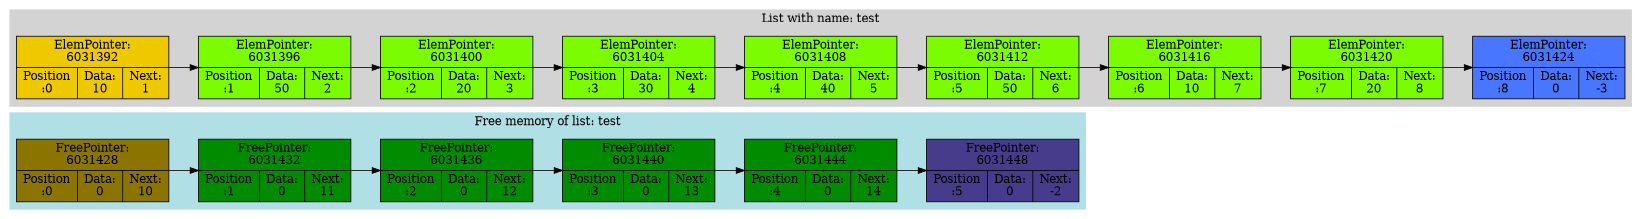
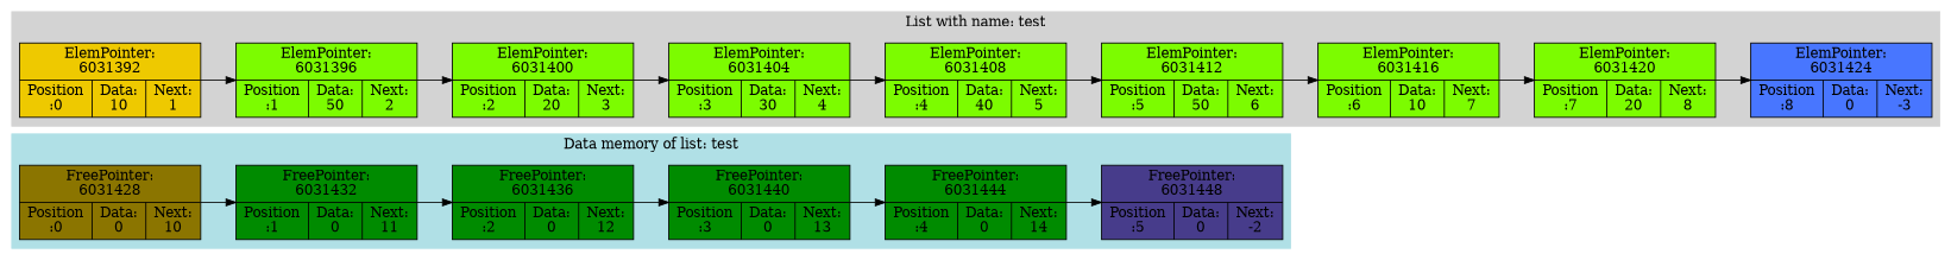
  digraph {
    rankdir=LR
    node [fillcolor=lawngreen shape=record style=filled]
    n1 [fillcolor=gold4 label="FreePointer:\n6031428 | {Position\n:0 | Data:\n0 | Next:\n10}"]
    n2 [fillcolor=green4 label="FreePointer:\n6031432 | {Position\n:1 | Data:\n0 | Next:\n11}"]
    n3 [fillcolor=green4 label="FreePointer:\n6031436 | {Position\n:2 | Data:\n0 | Next:\n12}"]
    n4 [fillcolor=green4 label="FreePointer:\n6031440 | {Position\n:3 | Data:\n0 | Next:\n13}"]
    n5 [fillcolor=green4 label="FreePointer:\n6031444 | {Position\n:4 | Data:\n0 | Next:\n14}"]
    n6 [fillcolor=slateblue4 label="FreePointer:\n6031448 | {Position\n:5 | Data:\n0 | Next:\n-2}"]
    n7 [fillcolor=gold2 label="ElemPointer:\n6031392 | {Position\n:0 | Data:\n10 | Next:\n1}"]
    n8 [label="ElemPointer:\n6031396 | {Position\n:1 | Data:\n50 | Next:\n2}"]
    n9 [label="ElemPointer:\n6031400 | {Position\n:2 | Data:\n20 | Next:\n3}"]
    n10 [label="ElemPointer:\n6031404 | {Position\n:3 | Data:\n30 | Next:\n4}"]
    n11 [label="ElemPointer:\n6031408 | {Position\n:4 | Data:\n40 | Next:\n5}"]
    n12 [label="ElemPointer:\n6031412 | {Position\n:5 | Data:\n50 | Next:\n6}"]
    n13 [label="ElemPointer:\n6031416 | {Position\n:6 | Data:\n10 | Next:\n7}"]
    n14 [label="ElemPointer:\n6031420 | {Position\n:7 | Data:\n20 | Next:\n8}"]
    n15 [fillcolor=royalblue1 label="ElemPointer:\n6031424 | {Position\n:8 | Data:\n0 | Next:\n-3}"]
    subgraph cluster_1 {
      color=powderblue
-     label="Free memory of list: test"
+     label="Data memory of list: test"
      style=filled
      n1
      n2
      n3
      n4
      n5
      n6
    }
    subgraph cluster_2 {
      color=lightgrey
      label="List with name: test"
      style=filled
      n7
      n8
      n9
      n10
      n11
      n12
      n13
      n14
      n15
    }
    n1 -> n2
    n2 -> n3
    n3 -> n4
    n4 -> n5
    n5 -> n6
    n7 -> n8
    n8 -> n9
    n9 -> n10
    n10 -> n11
    n11 -> n12
    n12 -> n13
    n13 -> n14
    n14 -> n15
  }
